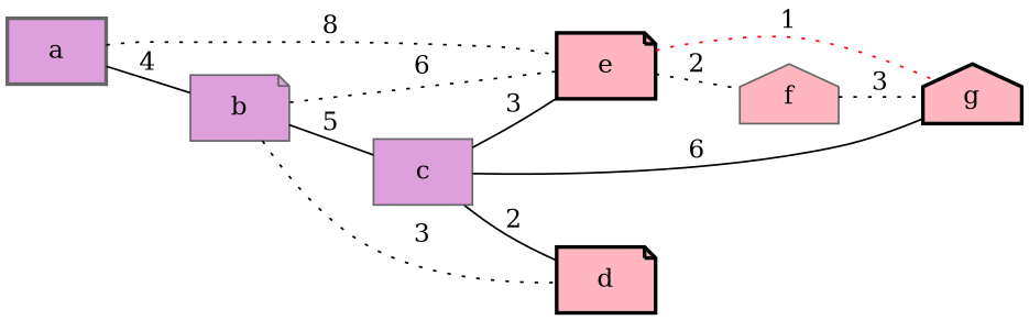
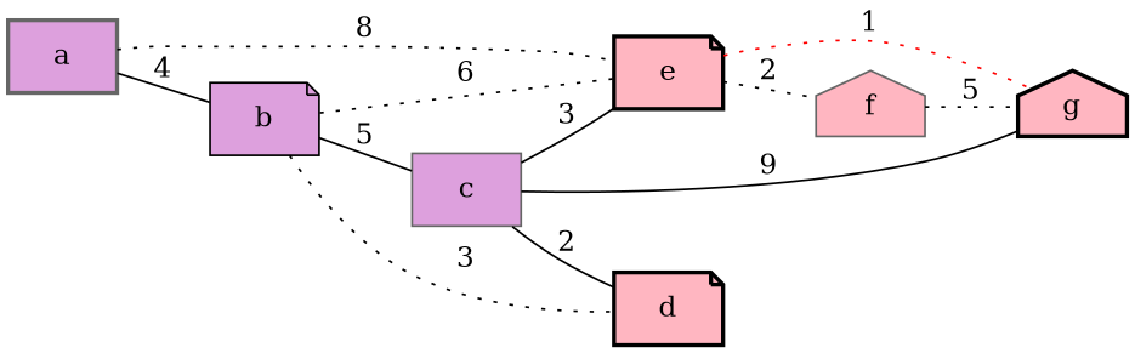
  graph {
    rankdir=LR
    node [color=black fillcolor=lightpink shape=note style="bold,filled"]
    edge [style=dotted]
    n1 [color=gray40 fillcolor=plum label=a shape=box]
-   n2 [color=gray40 fillcolor=plum label=b style=filled]
+   n2 [fillcolor=plum label=b style=filled]
    n3 [label=e]
    n4 [label=d]
    n5 [color=gray40 fillcolor=plum label=c shape=box style=filled]
    n6 [color=gray40 label=f shape=house style=filled]
    n7 [label=g shape=house]
    n1 -- n2 [label=4 style=solid]
    n1 -- n3 [label=8]
    n2 -- n3 [label=6]
    n2 -- n4 [label=3]
    n2 -- n5 [label=5 style=solid]
    n3 -- n6 [label=2]
    n3 -- n7 [color=red label=1]
    n5 -- n3 [label=3 style=solid]
    n5 -- n4 [label=2 style=solid]
-   n5 -- n7 [label=6 style=solid]
-   n6 -- n7 [label=3]
+   n5 -- n7 [label=9 style=solid]
+   n6 -- n7 [label=5]
  }
